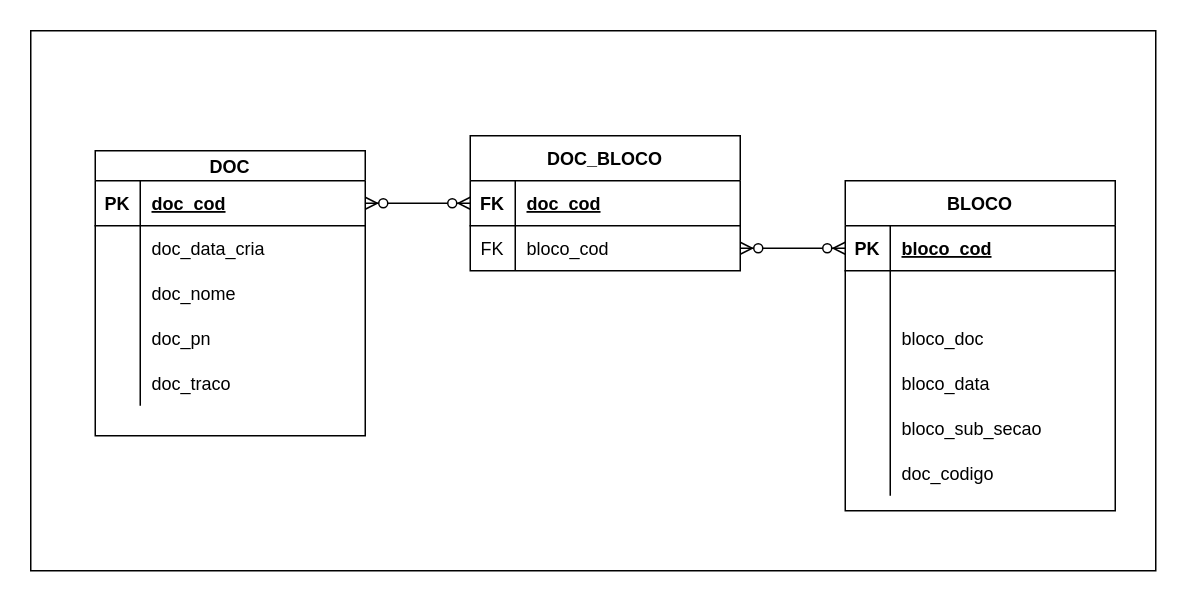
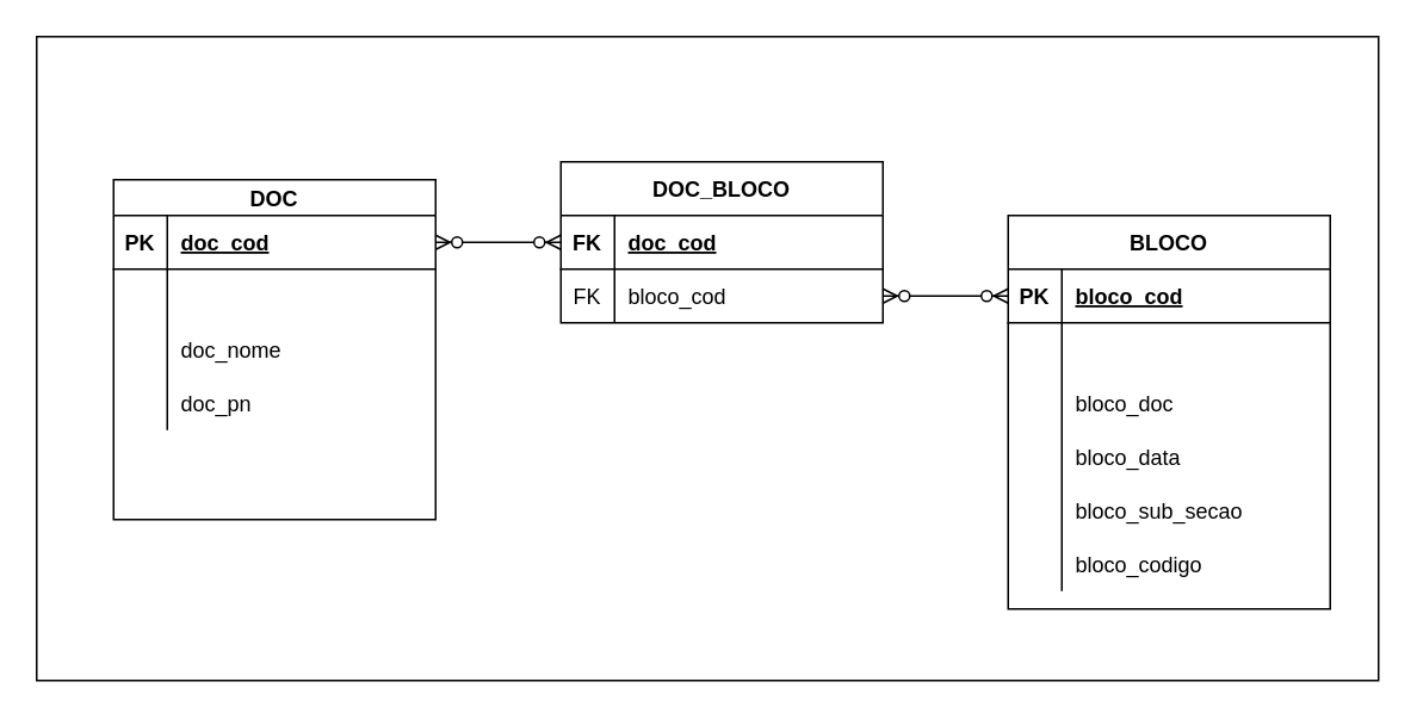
  <mxCell id="0" />
  <mxCell id="1" parent="0" />
  <mxCell id="2" value="" style="rounded=0;whiteSpace=wrap;html=1;" vertex="1" parent="1"><mxGeometry x="20" y="20" width="750" height="360" as="geometry" /></mxCell>
  <mxCell id="3" value="DOC" style="shape=table;startSize=20;container=1;collapsible=1;childLayout=tableLayout;fixedRows=1;rowLines=0;fontStyle=1;align=center;resizeLast=1;" vertex="1" parent="1"><mxGeometry x="63" y="100" width="180" height="190" as="geometry" /></mxCell>
  <mxCell id="4" value="" style="shape=partialRectangle;collapsible=0;dropTarget=0;pointerEvents=0;fillColor=none;top=0;left=0;bottom=1;right=0;points=[[0,0.5],[1,0.5]];portConstraint=eastwest;" vertex="1" parent="3"><mxGeometry y="20" width="180" height="30" as="geometry" /></mxCell>
  <mxCell id="5" value="PK" style="shape=partialRectangle;connectable=0;fillColor=none;top=0;left=0;bottom=0;right=0;fontStyle=1;overflow=hidden;" vertex="1" parent="4"><mxGeometry width="30" height="30" as="geometry" /></mxCell>
  <mxCell id="6" value="doc_cod" style="shape=partialRectangle;connectable=0;fillColor=none;top=0;left=0;bottom=0;right=0;align=left;spacingLeft=6;fontStyle=5;overflow=hidden;" vertex="1" parent="4"><mxGeometry x="30" width="150" height="30" as="geometry" /></mxCell>
  <mxCell id="7" value="" style="shape=partialRectangle;collapsible=0;dropTarget=0;pointerEvents=0;fillColor=none;top=0;left=0;bottom=0;right=0;points=[[0,0.5],[1,0.5]];portConstraint=eastwest;" vertex="1" parent="3"><mxGeometry y="50" width="180" height="30" as="geometry" /></mxCell>
  <mxCell id="8" value="" style="shape=partialRectangle;connectable=0;fillColor=none;top=0;left=0;bottom=0;right=0;editable=1;overflow=hidden;" vertex="1" parent="7"><mxGeometry width="30" height="30" as="geometry" /></mxCell>
- <mxCell id="9" value="doc_data_cria" style="shape=partialRectangle;connectable=0;fillColor=none;top=0;left=0;bottom=0;right=0;align=left;spacingLeft=6;overflow=hidden;" vertex="1" parent="7"><mxGeometry x="30" width="150" height="30" as="geometry" /></mxCell>
  <mxCell id="10" value="" style="shape=partialRectangle;collapsible=0;dropTarget=0;pointerEvents=0;fillColor=none;top=0;left=0;bottom=0;right=0;points=[[0,0.5],[1,0.5]];portConstraint=eastwest;" vertex="1" parent="3"><mxGeometry y="80" width="180" height="30" as="geometry" /></mxCell>
  <mxCell id="11" value="" style="shape=partialRectangle;connectable=0;fillColor=none;top=0;left=0;bottom=0;right=0;editable=1;overflow=hidden;" vertex="1" parent="10"><mxGeometry width="30" height="30" as="geometry" /></mxCell>
  <mxCell id="12" value="doc_nome" style="shape=partialRectangle;connectable=0;fillColor=none;top=0;left=0;bottom=0;right=0;align=left;spacingLeft=6;overflow=hidden;" vertex="1" parent="10"><mxGeometry x="30" width="150" height="30" as="geometry" /></mxCell>
  <mxCell id="13" value="" style="shape=partialRectangle;collapsible=0;dropTarget=0;pointerEvents=0;fillColor=none;top=0;left=0;bottom=0;right=0;points=[[0,0.5],[1,0.5]];portConstraint=eastwest;" vertex="1" parent="3"><mxGeometry y="110" width="180" height="30" as="geometry" /></mxCell>
  <mxCell id="14" value="" style="shape=partialRectangle;connectable=0;fillColor=none;top=0;left=0;bottom=0;right=0;editable=1;overflow=hidden;" vertex="1" parent="13"><mxGeometry width="30" height="30" as="geometry" /></mxCell>
  <mxCell id="15" value="doc_pn" style="shape=partialRectangle;connectable=0;fillColor=none;top=0;left=0;bottom=0;right=0;align=left;spacingLeft=6;overflow=hidden;" vertex="1" parent="13"><mxGeometry x="30" width="150" height="30" as="geometry" /></mxCell>
  <mxCell id="16" value="" style="shape=partialRectangle;collapsible=0;dropTarget=0;pointerEvents=0;fillColor=none;top=0;left=0;bottom=0;right=0;points=[[0,0.5],[1,0.5]];portConstraint=eastwest;" vertex="1" parent="3"><mxGeometry y="140" width="180" height="30" as="geometry" /></mxCell>
  <mxCell id="17" value="" style="shape=partialRectangle;connectable=0;fillColor=none;top=0;left=0;bottom=0;right=0;fontStyle=0;overflow=hidden;" vertex="1" parent="16"><mxGeometry width="30" height="30" as="geometry" /></mxCell>
- <mxCell id="18" value="doc_traco" style="shape=partialRectangle;connectable=0;fillColor=none;top=0;left=0;bottom=0;right=0;align=left;spacingLeft=6;fontStyle=0;overflow=hidden;" vertex="1" parent="16"><mxGeometry x="30" width="150" height="30" as="geometry" /></mxCell>
  <mxCell id="19" value="BLOCO" style="shape=table;startSize=30;container=1;collapsible=1;childLayout=tableLayout;fixedRows=1;rowLines=0;fontStyle=1;align=center;resizeLast=1;" vertex="1" parent="1"><mxGeometry x="563" y="120" width="180" height="220" as="geometry" /></mxCell>
  <mxCell id="20" value="" style="shape=partialRectangle;collapsible=0;dropTarget=0;pointerEvents=0;fillColor=none;top=0;left=0;bottom=1;right=0;points=[[0,0.5],[1,0.5]];portConstraint=eastwest;" vertex="1" parent="19"><mxGeometry y="30" width="180" height="30" as="geometry" /></mxCell>
  <mxCell id="21" value="PK" style="shape=partialRectangle;connectable=0;fillColor=none;top=0;left=0;bottom=0;right=0;fontStyle=1;overflow=hidden;" vertex="1" parent="20"><mxGeometry width="30" height="30" as="geometry" /></mxCell>
  <mxCell id="22" value="bloco_cod" style="shape=partialRectangle;connectable=0;fillColor=none;top=0;left=0;bottom=0;right=0;align=left;spacingLeft=6;fontStyle=5;overflow=hidden;" vertex="1" parent="20"><mxGeometry x="30" width="150" height="30" as="geometry" /></mxCell>
  <mxCell id="23" value="" style="shape=partialRectangle;collapsible=0;dropTarget=0;pointerEvents=0;fillColor=none;top=0;left=0;bottom=0;right=0;points=[[0,0.5],[1,0.5]];portConstraint=eastwest;" vertex="1" parent="19"><mxGeometry y="60" width="180" height="30" as="geometry" /></mxCell>
  <mxCell id="24" value="" style="shape=partialRectangle;connectable=0;fillColor=none;top=0;left=0;bottom=0;right=0;fontStyle=0;overflow=hidden;" vertex="1" parent="23"><mxGeometry width="30" height="30" as="geometry" /></mxCell>
  <mxCell id="25" value="" style="shape=partialRectangle;collapsible=0;dropTarget=0;pointerEvents=0;fillColor=none;top=0;left=0;bottom=0;right=0;points=[[0,0.5],[1,0.5]];portConstraint=eastwest;" vertex="1" parent="19"><mxGeometry y="90" width="180" height="30" as="geometry" /></mxCell>
  <mxCell id="26" value="" style="shape=partialRectangle;connectable=0;fillColor=none;top=0;left=0;bottom=0;right=0;editable=1;overflow=hidden;" vertex="1" parent="25"><mxGeometry width="30" height="30" as="geometry" /></mxCell>
  <mxCell id="27" value="bloco_doc" style="shape=partialRectangle;connectable=0;fillColor=none;top=0;left=0;bottom=0;right=0;align=left;spacingLeft=6;overflow=hidden;" vertex="1" parent="25"><mxGeometry x="30" width="150" height="30" as="geometry" /></mxCell>
  <mxCell id="28" value="" style="shape=partialRectangle;collapsible=0;dropTarget=0;pointerEvents=0;fillColor=none;top=0;left=0;bottom=0;right=0;points=[[0,0.5],[1,0.5]];portConstraint=eastwest;" vertex="1" parent="19"><mxGeometry y="120" width="180" height="30" as="geometry" /></mxCell>
  <mxCell id="29" value="" style="shape=partialRectangle;connectable=0;fillColor=none;top=0;left=0;bottom=0;right=0;editable=1;overflow=hidden;" vertex="1" parent="28"><mxGeometry width="30" height="30" as="geometry" /></mxCell>
  <mxCell id="30" value="bloco_data" style="shape=partialRectangle;connectable=0;fillColor=none;top=0;left=0;bottom=0;right=0;align=left;spacingLeft=6;overflow=hidden;" vertex="1" parent="28"><mxGeometry x="30" width="150" height="30" as="geometry" /></mxCell>
  <mxCell id="31" value="" style="shape=partialRectangle;collapsible=0;dropTarget=0;pointerEvents=0;fillColor=none;top=0;left=0;bottom=0;right=0;points=[[0,0.5],[1,0.5]];portConstraint=eastwest;" vertex="1" parent="19"><mxGeometry y="150" width="180" height="30" as="geometry" /></mxCell>
  <mxCell id="32" value="" style="shape=partialRectangle;connectable=0;fillColor=none;top=0;left=0;bottom=0;right=0;editable=1;overflow=hidden;" vertex="1" parent="31"><mxGeometry width="30" height="30" as="geometry" /></mxCell>
  <mxCell id="33" value="bloco_sub_secao" style="shape=partialRectangle;connectable=0;fillColor=none;top=0;left=0;bottom=0;right=0;align=left;spacingLeft=6;overflow=hidden;" vertex="1" parent="31"><mxGeometry x="30" width="150" height="30" as="geometry" /></mxCell>
  <mxCell id="34" value="" style="shape=partialRectangle;collapsible=0;dropTarget=0;pointerEvents=0;fillColor=none;top=0;left=0;bottom=0;right=0;points=[[0,0.5],[1,0.5]];portConstraint=eastwest;" vertex="1" parent="19"><mxGeometry y="180" width="180" height="30" as="geometry" /></mxCell>
  <mxCell id="35" value="" style="shape=partialRectangle;connectable=0;fillColor=none;top=0;left=0;bottom=0;right=0;fontStyle=0;overflow=hidden;" vertex="1" parent="34"><mxGeometry width="30" height="30" as="geometry" /></mxCell>
- <mxCell id="36" value="doc_codigo" style="shape=partialRectangle;connectable=0;fillColor=none;top=0;left=0;bottom=0;right=0;align=left;spacingLeft=6;fontStyle=0;overflow=hidden;" vertex="1" parent="34"><mxGeometry x="30" width="150" height="30" as="geometry" /></mxCell>
+ <mxCell id="36" value="bloco_codigo" style="shape=partialRectangle;connectable=0;fillColor=none;top=0;left=0;bottom=0;right=0;align=left;spacingLeft=6;fontStyle=0;overflow=hidden;" vertex="1" parent="34"><mxGeometry x="30" width="150" height="30" as="geometry" /></mxCell>
  <mxCell id="37" value="DOC_BLOCO" style="shape=table;startSize=30;container=1;collapsible=1;childLayout=tableLayout;fixedRows=1;rowLines=0;fontStyle=1;align=center;resizeLast=1;" vertex="1" parent="1"><mxGeometry x="313" y="90" width="180" height="90" as="geometry" /></mxCell>
  <mxCell id="38" value="" style="shape=partialRectangle;collapsible=0;dropTarget=0;pointerEvents=0;fillColor=none;top=0;left=0;bottom=1;right=0;points=[[0,0.5],[1,0.5]];portConstraint=eastwest;" vertex="1" parent="37"><mxGeometry y="30" width="180" height="30" as="geometry" /></mxCell>
  <mxCell id="39" value="FK" style="shape=partialRectangle;connectable=0;fillColor=none;top=0;left=0;bottom=0;right=0;fontStyle=1;overflow=hidden;" vertex="1" parent="38"><mxGeometry width="30" height="30" as="geometry" /></mxCell>
  <mxCell id="40" value="doc_cod" style="shape=partialRectangle;connectable=0;fillColor=none;top=0;left=0;bottom=0;right=0;align=left;spacingLeft=6;fontStyle=5;overflow=hidden;" vertex="1" parent="38"><mxGeometry x="30" width="150" height="30" as="geometry" /></mxCell>
  <mxCell id="41" value="" style="shape=partialRectangle;collapsible=0;dropTarget=0;pointerEvents=0;fillColor=none;top=0;left=0;bottom=0;right=0;points=[[0,0.5],[1,0.5]];portConstraint=eastwest;" vertex="1" parent="37"><mxGeometry y="60" width="180" height="30" as="geometry" /></mxCell>
  <mxCell id="42" value="FK" style="shape=partialRectangle;connectable=0;fillColor=none;top=0;left=0;bottom=0;right=0;editable=1;overflow=hidden;" vertex="1" parent="41"><mxGeometry width="30" height="30" as="geometry" /></mxCell>
  <mxCell id="43" value="bloco_cod" style="shape=partialRectangle;connectable=0;fillColor=none;top=0;left=0;bottom=0;right=0;align=left;spacingLeft=6;overflow=hidden;" vertex="1" parent="41"><mxGeometry x="30" width="150" height="30" as="geometry" /></mxCell>
  <mxCell id="44" value="" style="edgeStyle=entityRelationEdgeStyle;fontSize=12;html=1;endArrow=ERzeroToMany;endFill=1;startArrow=ERzeroToMany;exitX=1;exitY=0.5;exitDx=0;exitDy=0;" edge="1" parent="1" source="4" target="38"><mxGeometry width="100" height="100" relative="1" as="geometry"><mxPoint x="373" y="270" as="sourcePoint" /><mxPoint x="473" y="170" as="targetPoint" /></mxGeometry></mxCell>
  <mxCell id="45" value="" style="edgeStyle=entityRelationEdgeStyle;fontSize=12;html=1;endArrow=ERzeroToMany;endFill=1;startArrow=ERzeroToMany;exitX=1;exitY=0.5;exitDx=0;exitDy=0;entryX=0;entryY=0.5;entryDx=0;entryDy=0;" edge="1" parent="1" source="41" target="20"><mxGeometry width="100" height="100" relative="1" as="geometry"><mxPoint x="333" y="244.8" as="sourcePoint" /><mxPoint x="493" y="195" as="targetPoint" /></mxGeometry></mxCell>
